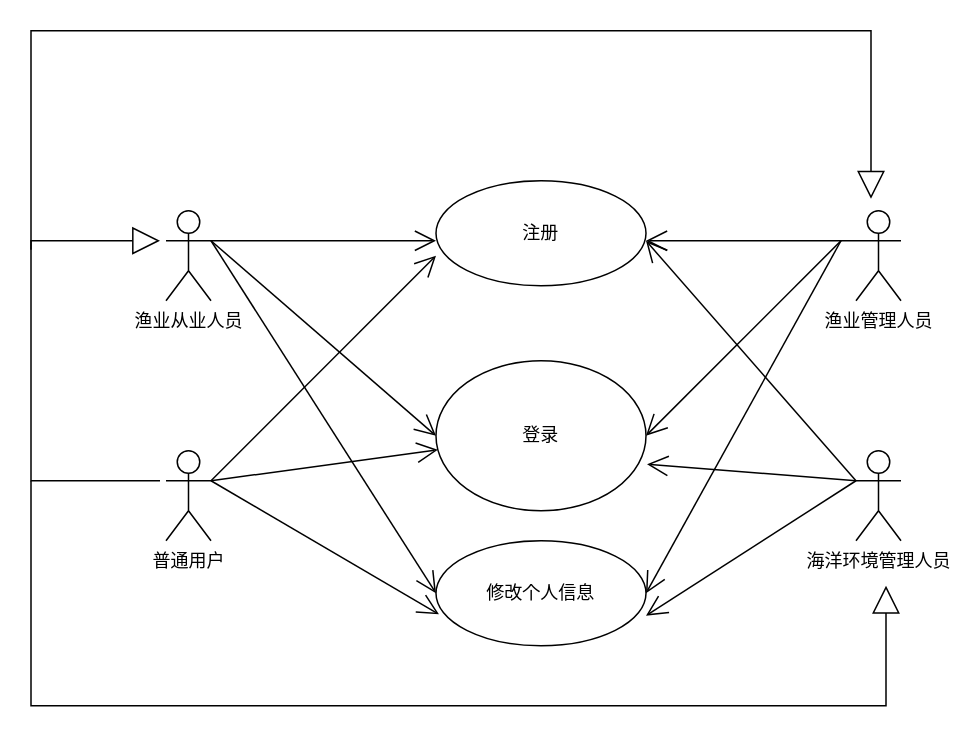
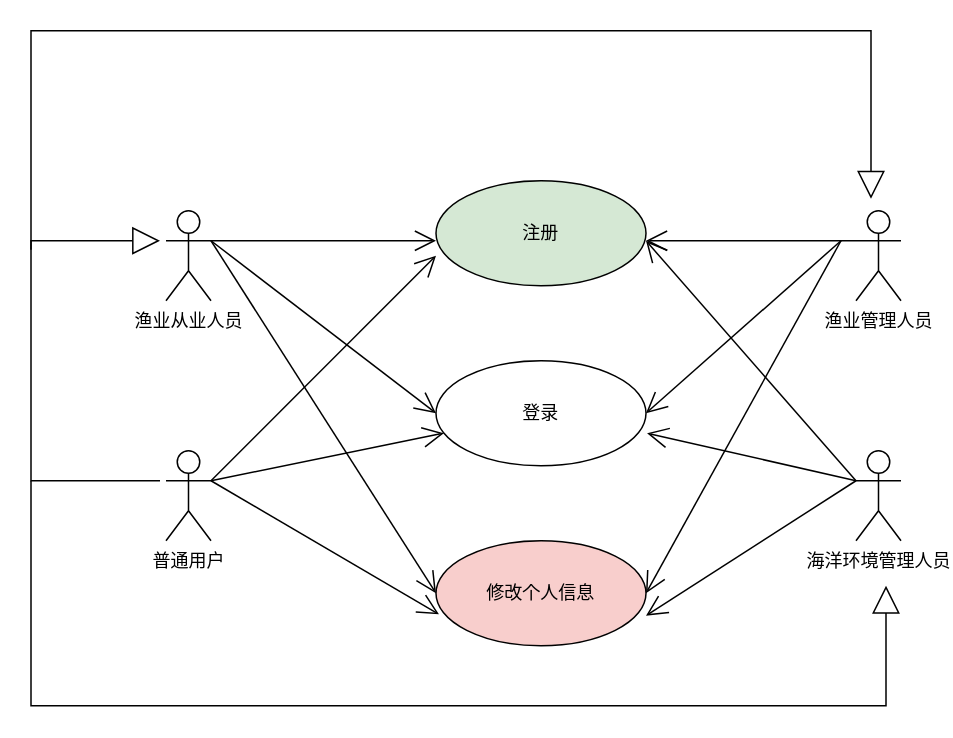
  <mxCell id="0" />
  <mxCell id="1" parent="0" />
  <mxCell id="2" value="普通用户" style="shape=umlActor;verticalLabelPosition=bottom;verticalAlign=top;html=1;" parent="1" vertex="1"><mxGeometry x="110" y="300" width="30" height="60" as="geometry" /></mxCell>
  <mxCell id="3" value="渔业从业人员" style="shape=umlActor;verticalLabelPosition=bottom;verticalAlign=top;html=1;" parent="1" vertex="1"><mxGeometry x="110" y="140" width="30" height="60" as="geometry" /></mxCell>
  <mxCell id="4" value="海洋环境管理人员" style="shape=umlActor;verticalLabelPosition=bottom;verticalAlign=top;html=1;" parent="1" vertex="1"><mxGeometry x="570" y="300" width="30" height="60" as="geometry" /></mxCell>
  <mxCell id="5" value="渔业管理人员" style="shape=umlActor;verticalLabelPosition=bottom;verticalAlign=top;html=1;" parent="1" vertex="1"><mxGeometry x="570" y="140" width="30" height="60" as="geometry" /></mxCell>
- <mxCell id="6" value="注册" style="ellipse;whiteSpace=wrap;html=1;" parent="1" vertex="1"><mxGeometry x="290" y="120" width="140" height="70" as="geometry" /></mxCell>
- <mxCell id="7" value="登录" style="ellipse;whiteSpace=wrap;html=1;" parent="1" vertex="1"><mxGeometry x="290" y="240" width="140" height="100" as="geometry" /></mxCell>
- <mxCell id="8" value="修改个人信息" style="ellipse;whiteSpace=wrap;html=1;" parent="1" vertex="1"><mxGeometry x="290" y="360" width="140" height="70" as="geometry" /></mxCell>
+ <mxCell id="6" value="注册" style="ellipse;whiteSpace=wrap;html=1;fillColor=#d5e8d4;" parent="1" vertex="1"><mxGeometry x="290" y="120" width="140" height="70" as="geometry" /></mxCell>
+ <mxCell id="7" value="登录" style="ellipse;whiteSpace=wrap;html=1;" parent="1" vertex="1"><mxGeometry x="290" y="240" width="140" height="70" as="geometry" /></mxCell>
+ <mxCell id="8" value="修改个人信息" style="ellipse;whiteSpace=wrap;html=1;fillColor=#f8cecc;" parent="1" vertex="1"><mxGeometry x="290" y="360" width="140" height="70" as="geometry" /></mxCell>
  <mxCell id="9" value="" style="endArrow=open;endFill=1;endSize=12;html=1;rounded=0;" parent="1" edge="1"><mxGeometry width="160" relative="1" as="geometry"><mxPoint x="140" y="160" as="sourcePoint" /><mxPoint x="290" y="160" as="targetPoint" /></mxGeometry></mxCell>
  <mxCell id="10" value="" style="endArrow=open;endFill=1;endSize=12;html=1;rounded=0;entryX=0;entryY=0.5;entryDx=0;entryDy=0;" parent="1" target="7" edge="1"><mxGeometry width="160" relative="1" as="geometry"><mxPoint x="140" y="160" as="sourcePoint" /><mxPoint x="300" y="160" as="targetPoint" /></mxGeometry></mxCell>
  <mxCell id="11" value="" style="endArrow=open;endFill=1;endSize=12;html=1;rounded=0;entryX=0;entryY=0.5;entryDx=0;entryDy=0;" parent="1" target="8" edge="1"><mxGeometry width="160" relative="1" as="geometry"><mxPoint x="140" y="160" as="sourcePoint" /><mxPoint x="300" y="160" as="targetPoint" /></mxGeometry></mxCell>
  <mxCell id="12" value="" style="endArrow=open;endFill=1;endSize=12;html=1;rounded=0;entryX=0;entryY=0.714;entryDx=0;entryDy=0;entryPerimeter=0;" parent="1" target="6" edge="1"><mxGeometry width="160" relative="1" as="geometry"><mxPoint x="140" y="320" as="sourcePoint" /><mxPoint x="300" y="320" as="targetPoint" /></mxGeometry></mxCell>
  <mxCell id="13" value="" style="endArrow=open;endFill=1;endSize=12;html=1;rounded=0;" parent="1" target="7" edge="1"><mxGeometry width="160" relative="1" as="geometry"><mxPoint x="140" y="320" as="sourcePoint" /><mxPoint x="300" y="320" as="targetPoint" /></mxGeometry></mxCell>
  <mxCell id="14" value="" style="endArrow=open;endFill=1;endSize=12;html=1;rounded=0;entryX=0.014;entryY=0.7;entryDx=0;entryDy=0;entryPerimeter=0;" parent="1" target="8" edge="1"><mxGeometry width="160" relative="1" as="geometry"><mxPoint x="140" y="320" as="sourcePoint" /><mxPoint x="300" y="320" as="targetPoint" /></mxGeometry></mxCell>
  <mxCell id="15" value="" style="endArrow=open;endFill=1;endSize=12;html=1;rounded=0;" parent="1" edge="1"><mxGeometry width="160" relative="1" as="geometry"><mxPoint x="570" y="160" as="sourcePoint" /><mxPoint x="430" y="160" as="targetPoint" /></mxGeometry></mxCell>
  <mxCell id="16" value="" style="endArrow=open;endFill=1;endSize=12;html=1;rounded=0;entryX=1;entryY=0.5;entryDx=0;entryDy=0;" parent="1" target="7" edge="1"><mxGeometry width="160" relative="1" as="geometry"><mxPoint x="560" y="160" as="sourcePoint" /><mxPoint x="720" y="160" as="targetPoint" /></mxGeometry></mxCell>
  <mxCell id="17" value="" style="endArrow=open;endFill=1;endSize=12;html=1;rounded=0;entryX=1;entryY=0.5;entryDx=0;entryDy=0;" parent="1" target="8" edge="1"><mxGeometry width="160" relative="1" as="geometry"><mxPoint x="560" y="160" as="sourcePoint" /><mxPoint x="720" y="160" as="targetPoint" /></mxGeometry></mxCell>
  <mxCell id="18" value="" style="endArrow=open;endFill=1;endSize=12;html=1;rounded=0;" parent="1" edge="1"><mxGeometry width="160" relative="1" as="geometry"><mxPoint x="570" y="320" as="sourcePoint" /><mxPoint x="430" y="160" as="targetPoint" /></mxGeometry></mxCell>
  <mxCell id="19" value="" style="endArrow=open;endFill=1;endSize=12;html=1;rounded=0;entryX=1.005;entryY=0.69;entryDx=0;entryDy=0;entryPerimeter=0;" parent="1" target="7" edge="1"><mxGeometry width="160" relative="1" as="geometry"><mxPoint x="570" y="320" as="sourcePoint" /><mxPoint x="730" y="320" as="targetPoint" /></mxGeometry></mxCell>
  <mxCell id="20" value="" style="endArrow=open;endFill=1;endSize=12;html=1;rounded=0;entryX=1;entryY=0.714;entryDx=0;entryDy=0;entryPerimeter=0;" parent="1" target="8" edge="1"><mxGeometry width="160" relative="1" as="geometry"><mxPoint x="570" y="320" as="sourcePoint" /><mxPoint x="730" y="320" as="targetPoint" /></mxGeometry></mxCell>
  <mxCell id="21" value="" style="endArrow=block;endSize=16;endFill=0;html=1;rounded=0;entryX=0;entryY=0.333;entryDx=0;entryDy=0;entryPerimeter=0;" edge="1" parent="1"><mxGeometry width="160" relative="1" as="geometry"><mxPoint x="106" y="320" as="sourcePoint" /><mxPoint x="106" y="160" as="targetPoint" /><Array as="points"><mxPoint x="20" y="320" /><mxPoint x="20" y="160" /></Array></mxGeometry></mxCell>
  <mxCell id="22" value="" style="endArrow=block;endSize=16;endFill=0;html=1;rounded=0;" edge="1" parent="1"><mxGeometry width="160" relative="1" as="geometry"><mxPoint x="20" y="166" as="sourcePoint" /><mxPoint x="580" y="132" as="targetPoint" /><Array as="points"><mxPoint x="20" y="20" /><mxPoint x="580" y="20" /></Array></mxGeometry></mxCell>
  <mxCell id="23" value="" style="endArrow=block;endSize=16;endFill=0;html=1;rounded=0;" edge="1" parent="1"><mxGeometry width="160" relative="1" as="geometry"><mxPoint x="20" y="320" as="sourcePoint" /><mxPoint x="590" y="390" as="targetPoint" /><Array as="points"><mxPoint x="20" y="470" /><mxPoint x="590" y="470" /></Array></mxGeometry></mxCell>
